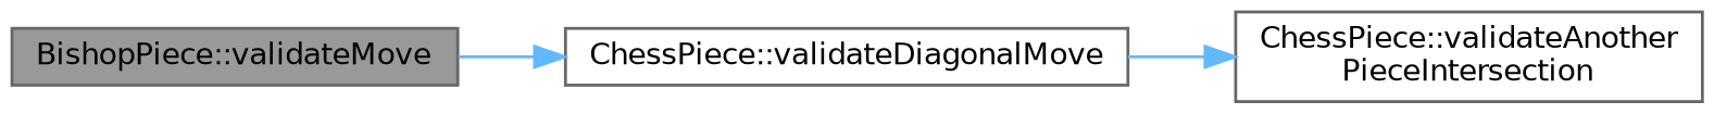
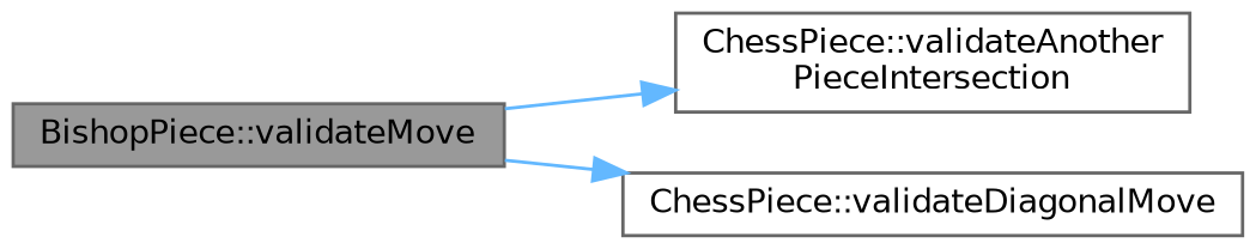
  digraph {
    rankdir=LR
    node [color=grey40 fillcolor=white fontname=Helvetica fontsize=10 shape=box style=filled]
    edge [color=steelblue1 fontname=Helvetica fontsize=10 labelfontname=Helvetica labelfontsize=10 style=solid]
    n1 [color=gray40 fillcolor=grey60 fontcolor=black height=0.2 label="BishopPiece::validateMove" width=0.4]
    n2 [height=0.2 label="ChessPiece::validateAnother\lPieceIntersection" width=0.4]
    n3 [height=0.2 label="ChessPiece::validateDiagonalMove" width=0.4]
-   n3 -> n2
+   n1 -> n2
    n1 -> n3
  }
